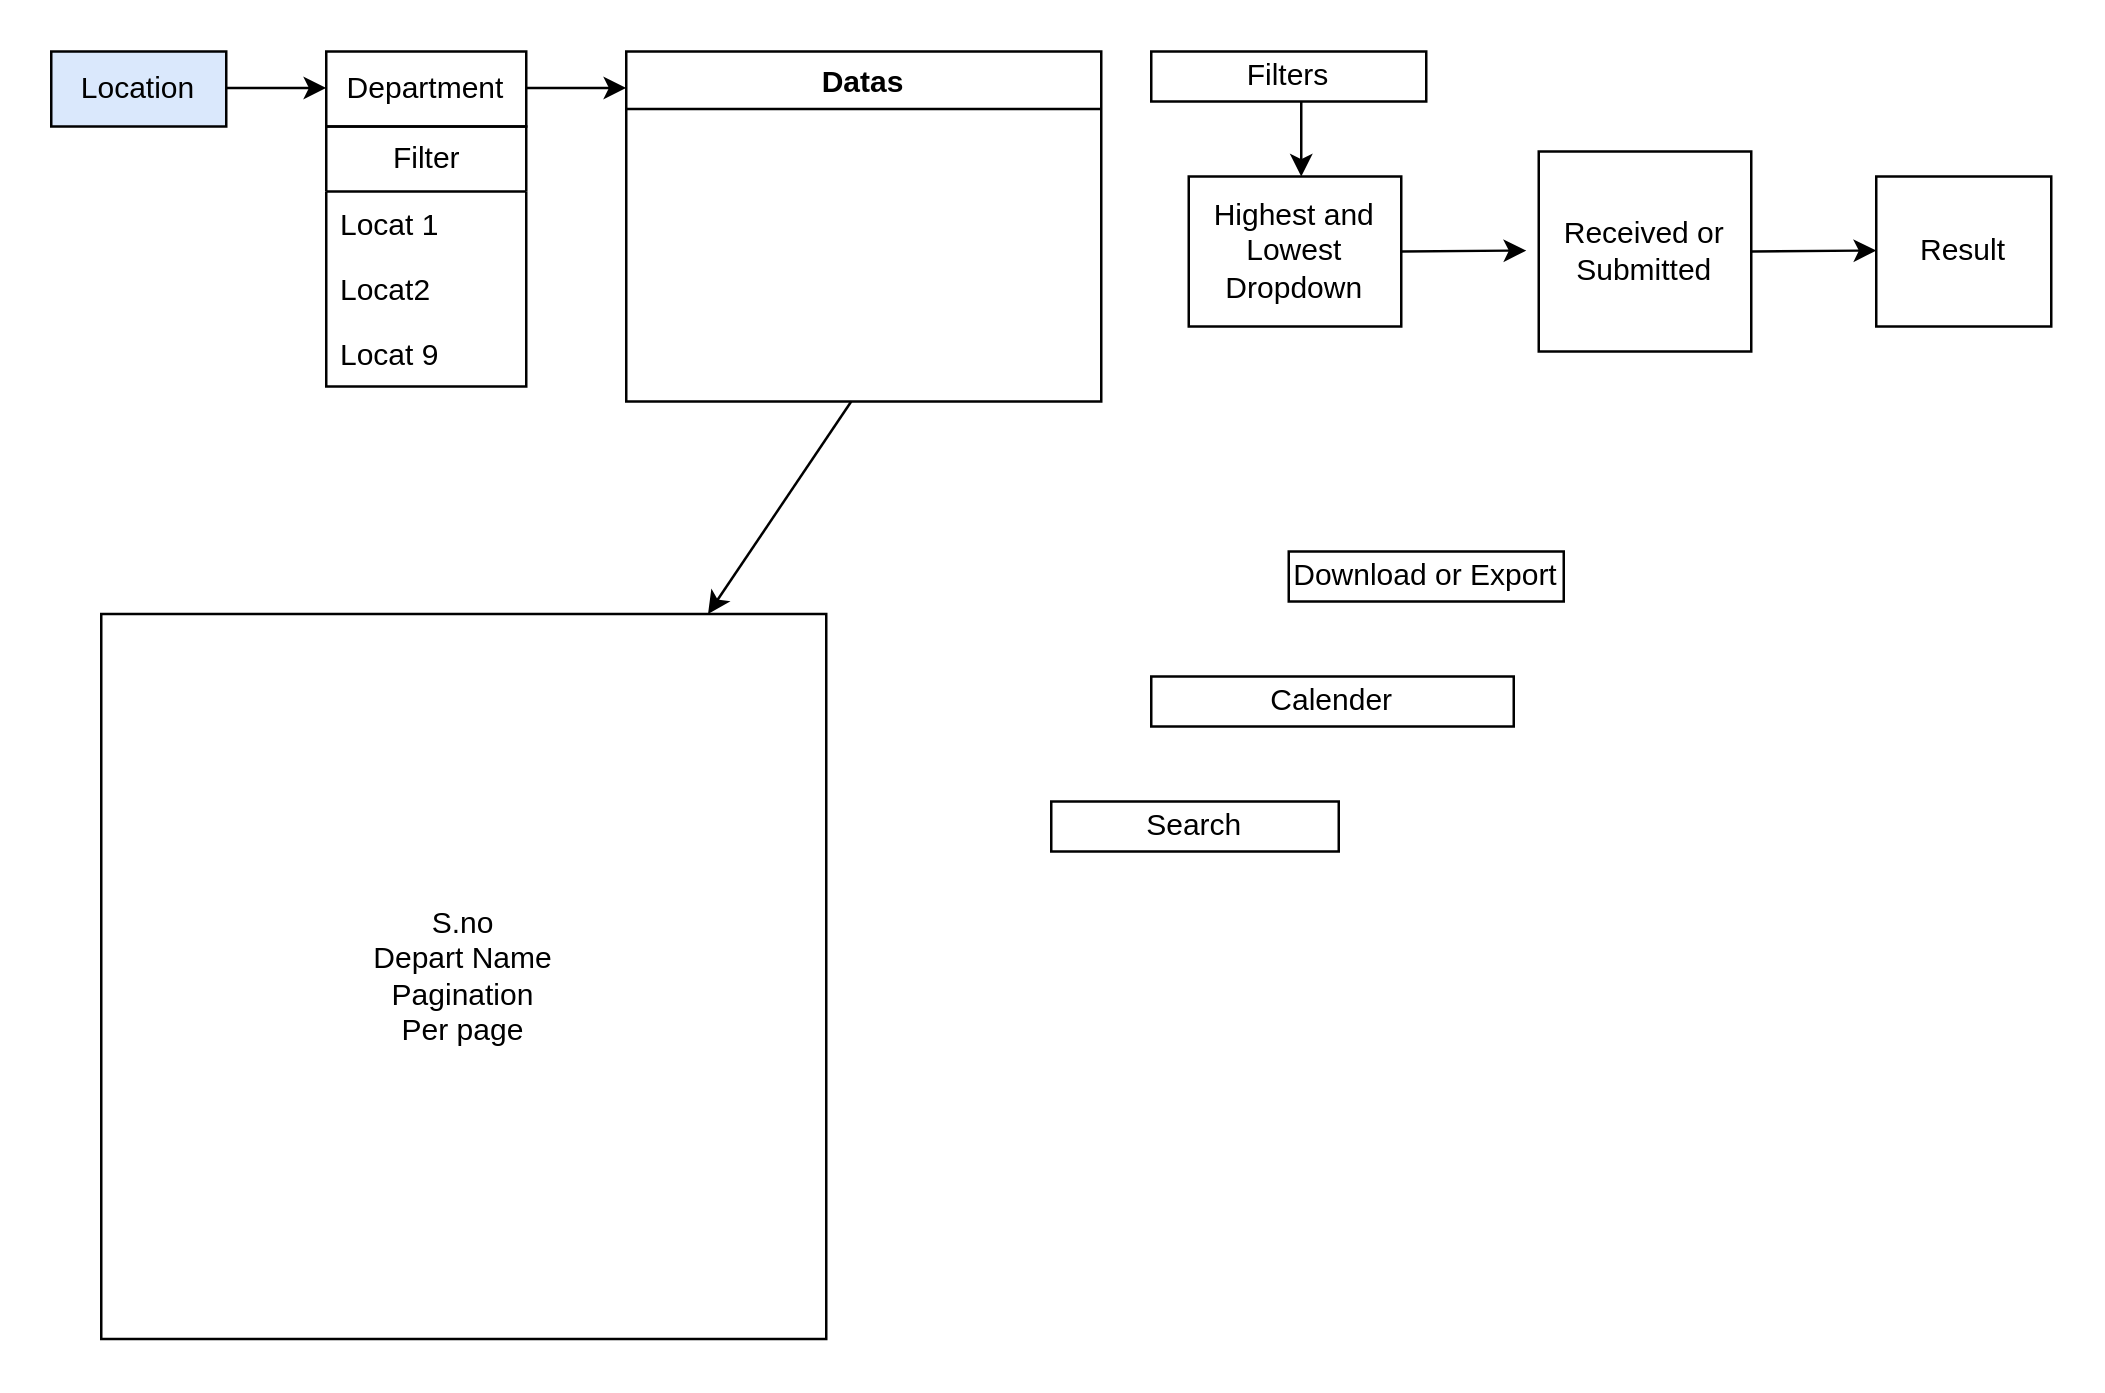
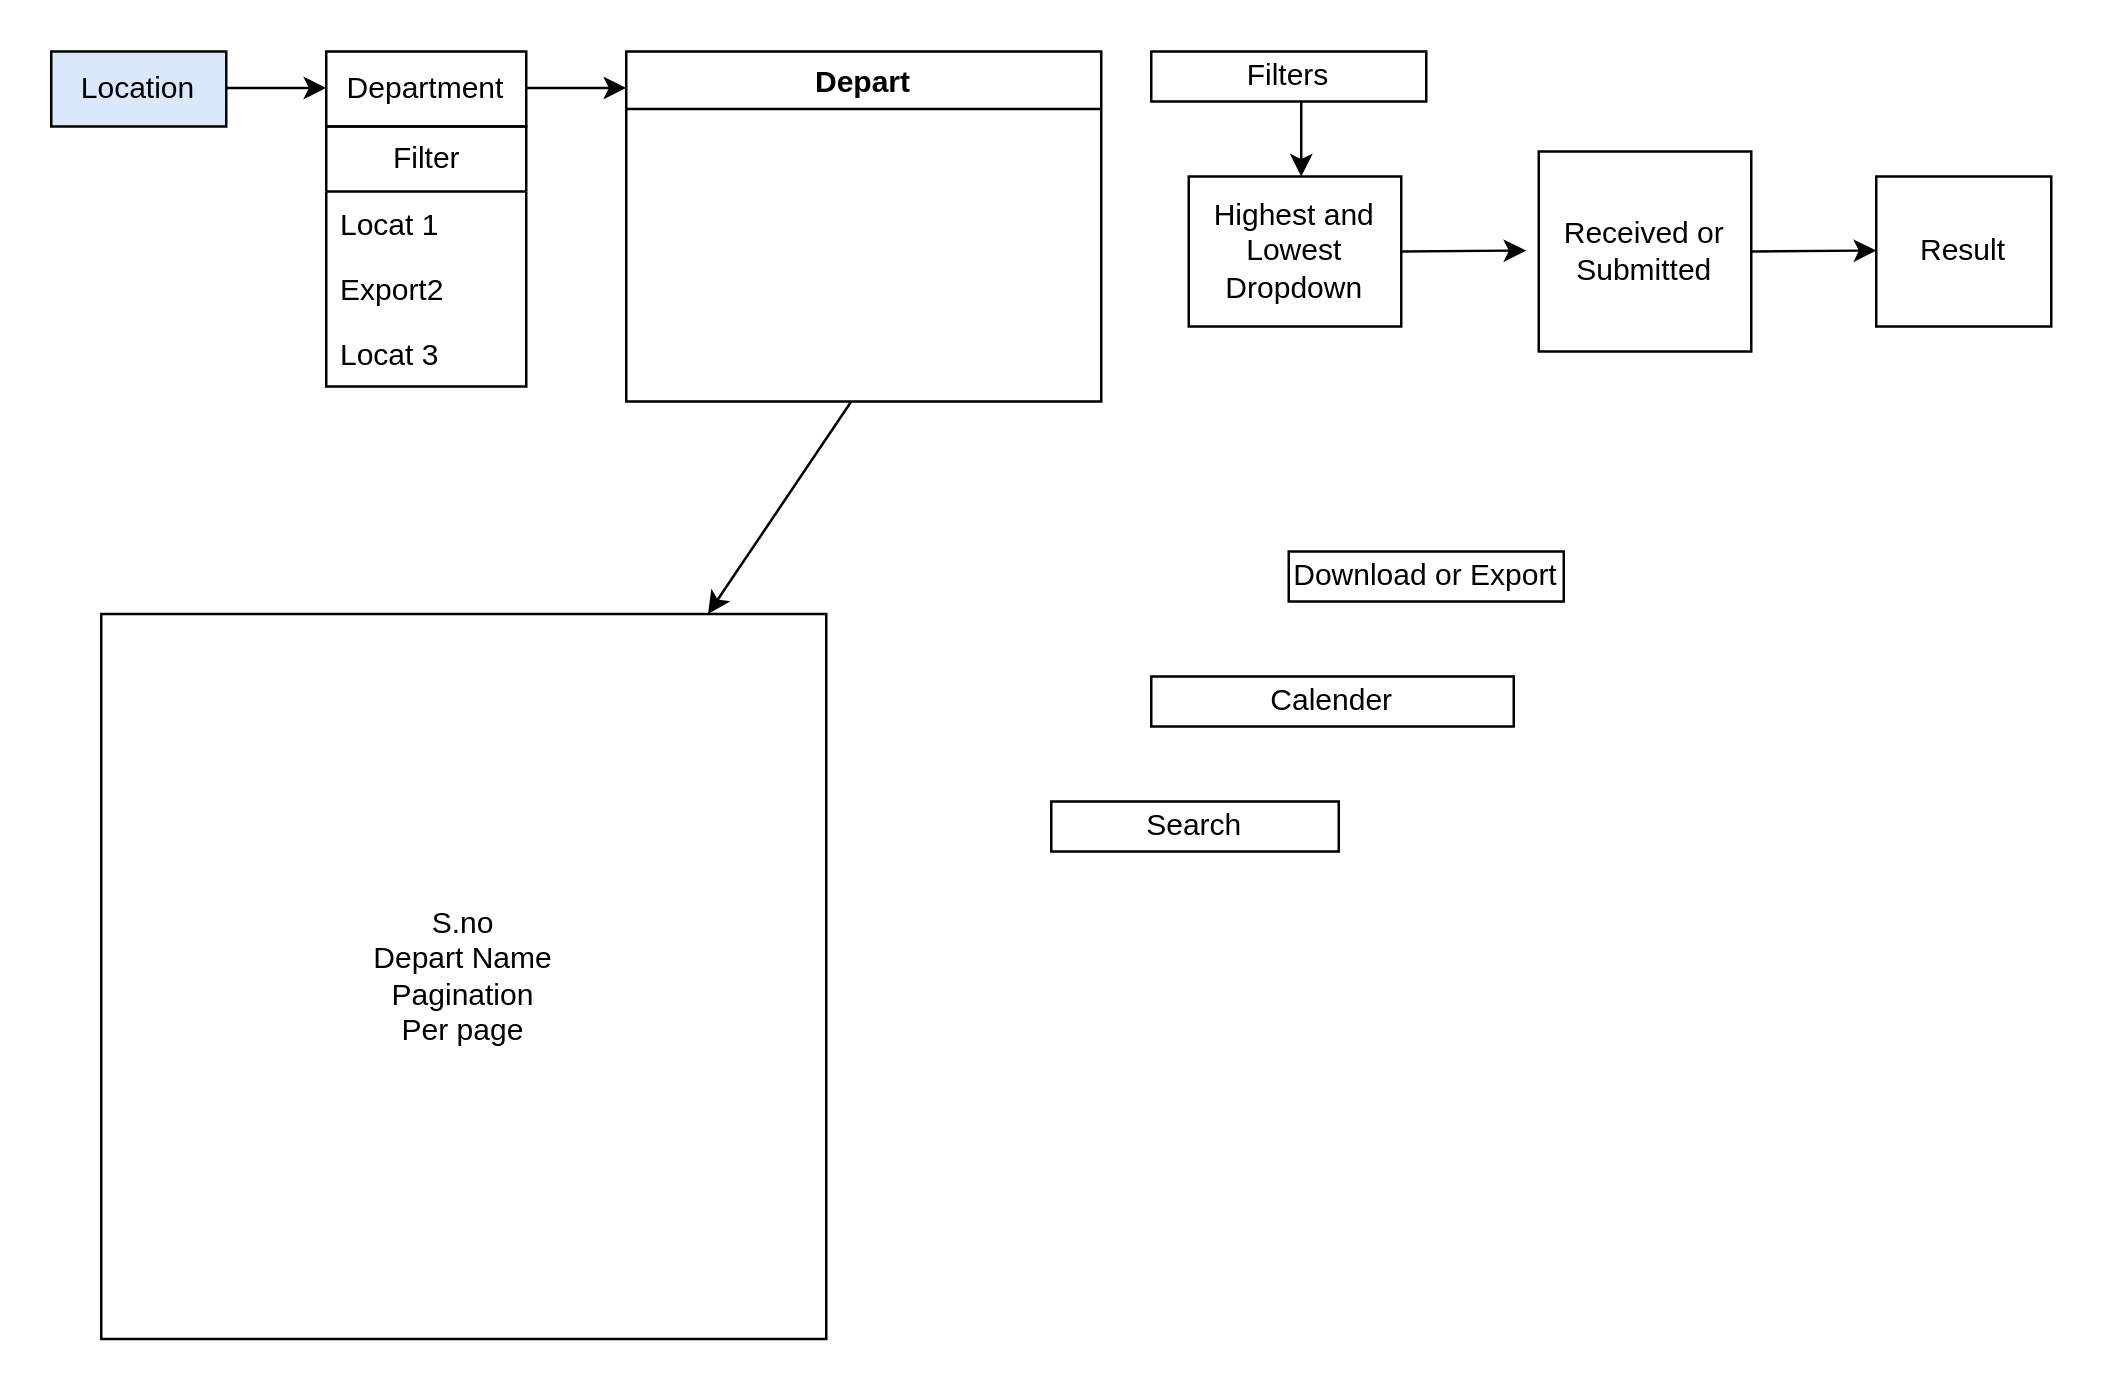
  <mxCell id="0" />
  <mxCell id="1" parent="0" />
  <mxCell id="2" value="Location" style="rounded=0;whiteSpace=wrap;html=1;fillColor=#dae8fc;" parent="1" vertex="1"><mxGeometry x="20" y="20" width="70" height="30" as="geometry" /></mxCell>
  <mxCell id="3" value="" style="endArrow=classic;html=1;rounded=0;" parent="1" edge="1"><mxGeometry width="50" height="50" relative="1" as="geometry"><mxPoint x="90" y="34.6" as="sourcePoint" /><mxPoint x="130" y="34.6" as="targetPoint" /></mxGeometry></mxCell>
  <mxCell id="4" value="Department" style="rounded=0;whiteSpace=wrap;html=1;" parent="1" vertex="1"><mxGeometry x="130" y="20" width="80" height="30" as="geometry" /></mxCell>
  <mxCell id="5" value="Filter" style="swimlane;fontStyle=0;childLayout=stackLayout;horizontal=1;startSize=26;fillColor=none;horizontalStack=0;resizeParent=1;resizeParentMax=0;resizeLast=0;collapsible=1;marginBottom=0;html=1;rounded=0;" parent="1" vertex="1"><mxGeometry x="130" y="50" width="80" height="104" as="geometry" /></mxCell>
  <mxCell id="6" value="Locat 1" style="text;strokeColor=none;fillColor=none;align=left;verticalAlign=top;spacingLeft=4;spacingRight=4;overflow=hidden;rotatable=0;points=[[0,0.5],[1,0.5]];portConstraint=eastwest;whiteSpace=wrap;html=1;rounded=0;" parent="5" vertex="1"><mxGeometry y="26" width="80" height="26" as="geometry" /></mxCell>
- <mxCell id="7" value="Locat2" style="text;strokeColor=none;fillColor=none;align=left;verticalAlign=top;spacingLeft=4;spacingRight=4;overflow=hidden;rotatable=0;points=[[0,0.5],[1,0.5]];portConstraint=eastwest;whiteSpace=wrap;html=1;rounded=0;" parent="5" vertex="1"><mxGeometry y="52" width="80" height="26" as="geometry" /></mxCell>
- <mxCell id="8" value="Locat 9" style="text;strokeColor=none;fillColor=none;align=left;verticalAlign=top;spacingLeft=4;spacingRight=4;overflow=hidden;rotatable=0;points=[[0,0.5],[1,0.5]];portConstraint=eastwest;whiteSpace=wrap;html=1;rounded=0;" parent="5" vertex="1"><mxGeometry y="78" width="80" height="26" as="geometry" /></mxCell>
+ <mxCell id="7" value="Export2" style="text;strokeColor=none;fillColor=none;align=left;verticalAlign=top;spacingLeft=4;spacingRight=4;overflow=hidden;rotatable=0;points=[[0,0.5],[1,0.5]];portConstraint=eastwest;whiteSpace=wrap;html=1;rounded=0;" parent="5" vertex="1"><mxGeometry y="52" width="80" height="26" as="geometry" /></mxCell>
+ <mxCell id="8" value="Locat 3" style="text;strokeColor=none;fillColor=none;align=left;verticalAlign=top;spacingLeft=4;spacingRight=4;overflow=hidden;rotatable=0;points=[[0,0.5],[1,0.5]];portConstraint=eastwest;whiteSpace=wrap;html=1;rounded=0;" parent="5" vertex="1"><mxGeometry y="78" width="80" height="26" as="geometry" /></mxCell>
  <mxCell id="9" style="edgeStyle=none;html=1;exitX=1;exitY=0.5;exitDx=0;exitDy=0;rounded=0;" parent="1" source="7" edge="1"><mxGeometry relative="1" as="geometry"><mxPoint x="210" y="115" as="targetPoint" /></mxGeometry></mxCell>
  <mxCell id="10" value="" style="endArrow=classic;html=1;rounded=0;" parent="1" edge="1"><mxGeometry width="50" height="50" relative="1" as="geometry"><mxPoint x="210" y="34.6" as="sourcePoint" /><mxPoint x="250" y="34.6" as="targetPoint" /></mxGeometry></mxCell>
- <mxCell id="11" value="Datas" style="swimlane;rounded=0;" parent="1" vertex="1"><mxGeometry x="250" y="20" width="190" height="140" as="geometry" /></mxCell>
+ <mxCell id="11" value="Depart" style="swimlane;rounded=0;" parent="1" vertex="1"><mxGeometry x="250" y="20" width="190" height="140" as="geometry" /></mxCell>
  <mxCell id="12" value="Filters" style="rounded=0;whiteSpace=wrap;html=1;" parent="1" vertex="1"><mxGeometry x="460" y="20" width="110" height="20" as="geometry" /></mxCell>
  <mxCell id="13" value="" style="endArrow=classic;html=1;rounded=0;" parent="1" edge="1"><mxGeometry width="50" height="50" relative="1" as="geometry"><mxPoint x="520" y="40" as="sourcePoint" /><mxPoint x="520" y="70" as="targetPoint" /></mxGeometry></mxCell>
  <mxCell id="14" value="Highest and Lowest Dropdown" style="rounded=0;whiteSpace=wrap;html=1;" parent="1" vertex="1"><mxGeometry x="475" y="70" width="85" height="60" as="geometry" /></mxCell>
  <mxCell id="15" value="Received or Submitted" style="rounded=0;whiteSpace=wrap;html=1;direction=south;" parent="1" vertex="1"><mxGeometry x="615" y="60" width="85" height="80" as="geometry" /></mxCell>
  <mxCell id="16" value="" style="endArrow=classic;html=1;exitX=1;exitY=0.5;exitDx=0;exitDy=0;rounded=0;" parent="1" source="14" edge="1"><mxGeometry width="50" height="50" relative="1" as="geometry"><mxPoint x="570" y="99.6" as="sourcePoint" /><mxPoint x="610" y="99.6" as="targetPoint" /></mxGeometry></mxCell>
  <mxCell id="17" value="Result" style="rounded=0;whiteSpace=wrap;html=1;" parent="1" vertex="1"><mxGeometry x="750" y="70" width="70" height="60" as="geometry" /></mxCell>
  <mxCell id="18" value="" style="endArrow=classic;html=1;exitX=1;exitY=0.5;exitDx=0;exitDy=0;rounded=0;" parent="1" edge="1"><mxGeometry width="50" height="50" relative="1" as="geometry"><mxPoint x="700" y="100" as="sourcePoint" /><mxPoint x="750" y="99.6" as="targetPoint" /></mxGeometry></mxCell>
  <mxCell id="19" value="Download or Export" style="rounded=0;whiteSpace=wrap;html=1;" parent="1" vertex="1"><mxGeometry x="515" y="220" width="110" height="20" as="geometry" /></mxCell>
  <mxCell id="20" value="Calender" style="rounded=0;whiteSpace=wrap;html=1;" parent="1" vertex="1"><mxGeometry x="460" y="270" width="145" height="20" as="geometry" /></mxCell>
  <mxCell id="21" value="Search" style="rounded=0;whiteSpace=wrap;html=1;" parent="1" vertex="1"><mxGeometry x="420" y="320" width="115" height="20" as="geometry" /></mxCell>
  <mxCell id="22" value="" style="endArrow=classic;html=1;rounded=0;" parent="1" target="23" edge="1"><mxGeometry width="50" height="50" relative="1" as="geometry"><mxPoint x="340" y="160" as="sourcePoint" /><mxPoint x="300" y="200" as="targetPoint" /></mxGeometry></mxCell>
  <mxCell id="23" value="S.no&lt;br&gt;Depart Name&lt;br&gt;Pagination&lt;br&gt;Per page" style="whiteSpace=wrap;html=1;aspect=fixed;align=center;rounded=0;" parent="1" vertex="1"><mxGeometry x="40" y="245" width="290" height="290" as="geometry" /></mxCell>
